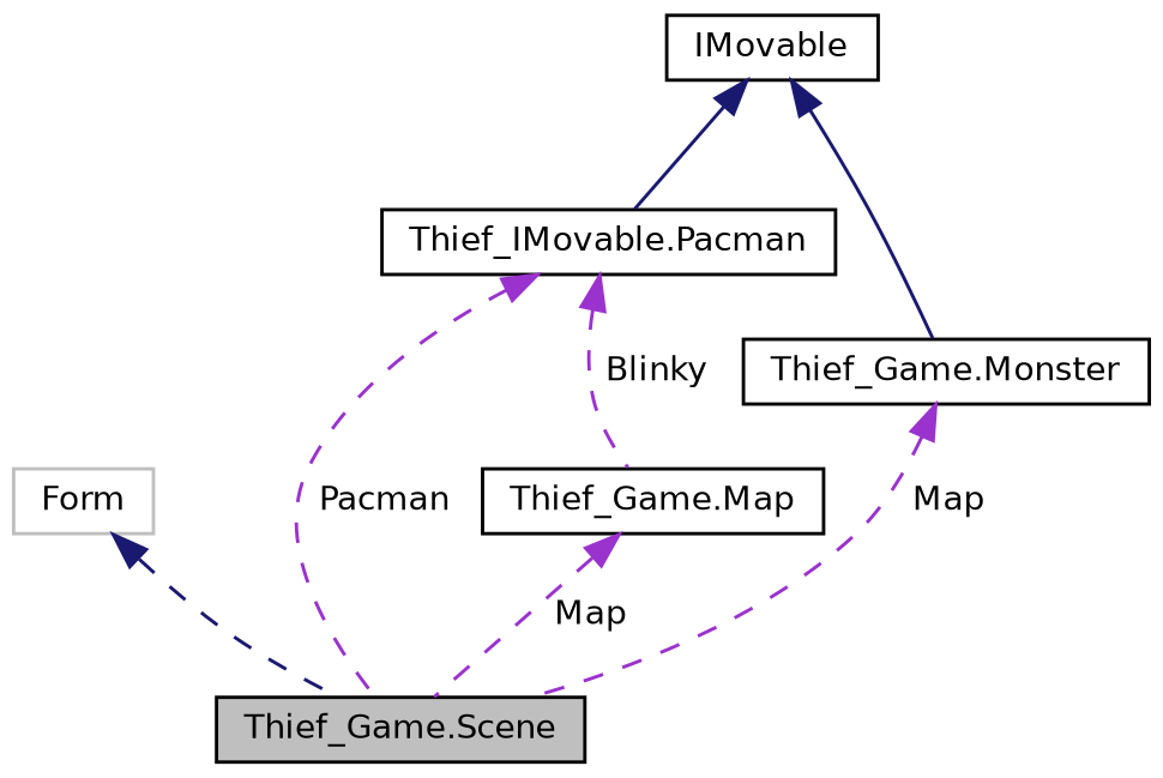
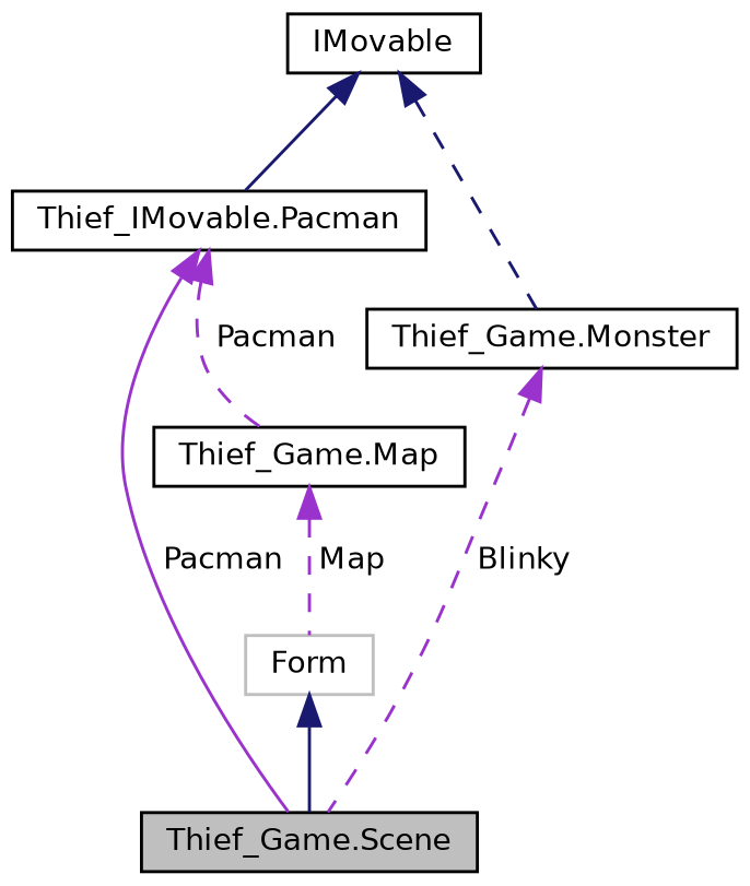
  digraph {
    node [color=black fillcolor=white fontname=Helvetica fontsize=10 shape=record style=filled]
    edge [color=darkorchid3 dir=back fontname=Helvetica fontsize=10 labelfontname=Helvetica labelfontsize=10 style=dashed]
    n1 [fillcolor=grey75 fontcolor=black height=0.2 label="Thief_Game.Scene" width=0.4]
    n2 [color=grey75 height=0.2 label=Form width=0.4]
    n3 [height=0.2 label="Thief_Game.Map" width=0.4]
    n4 [height=0.2 label="Thief_IMovable.Pacman" width=0.4]
    n5 [height=0.2 label=IMovable width=0.4]
    n6 [height=0.2 label="Thief_Game.Monster" width=0.4]
-   n2 -> n1 [color=midnightblue]
-   n3 -> n1 [label=" Map"]
-   n4 -> n1 [label=" Pacman"]
-   n4 -> n3 [label=" Blinky"]
+   n2 -> n1 [color=midnightblue style=solid]
+   n3 -> n2 [label=" Map"]
+   n4 -> n1 [label=" Pacman" style=solid]
+   n4 -> n3 [label=" Pacman"]
    n5 -> n4 [color=midnightblue style=solid]
-   n5 -> n6 [color=midnightblue style=solid]
-   n6 -> n1 [label=" Map"]
+   n5 -> n6 [color=midnightblue]
+   n6 -> n1 [label=" Blinky"]
  }
